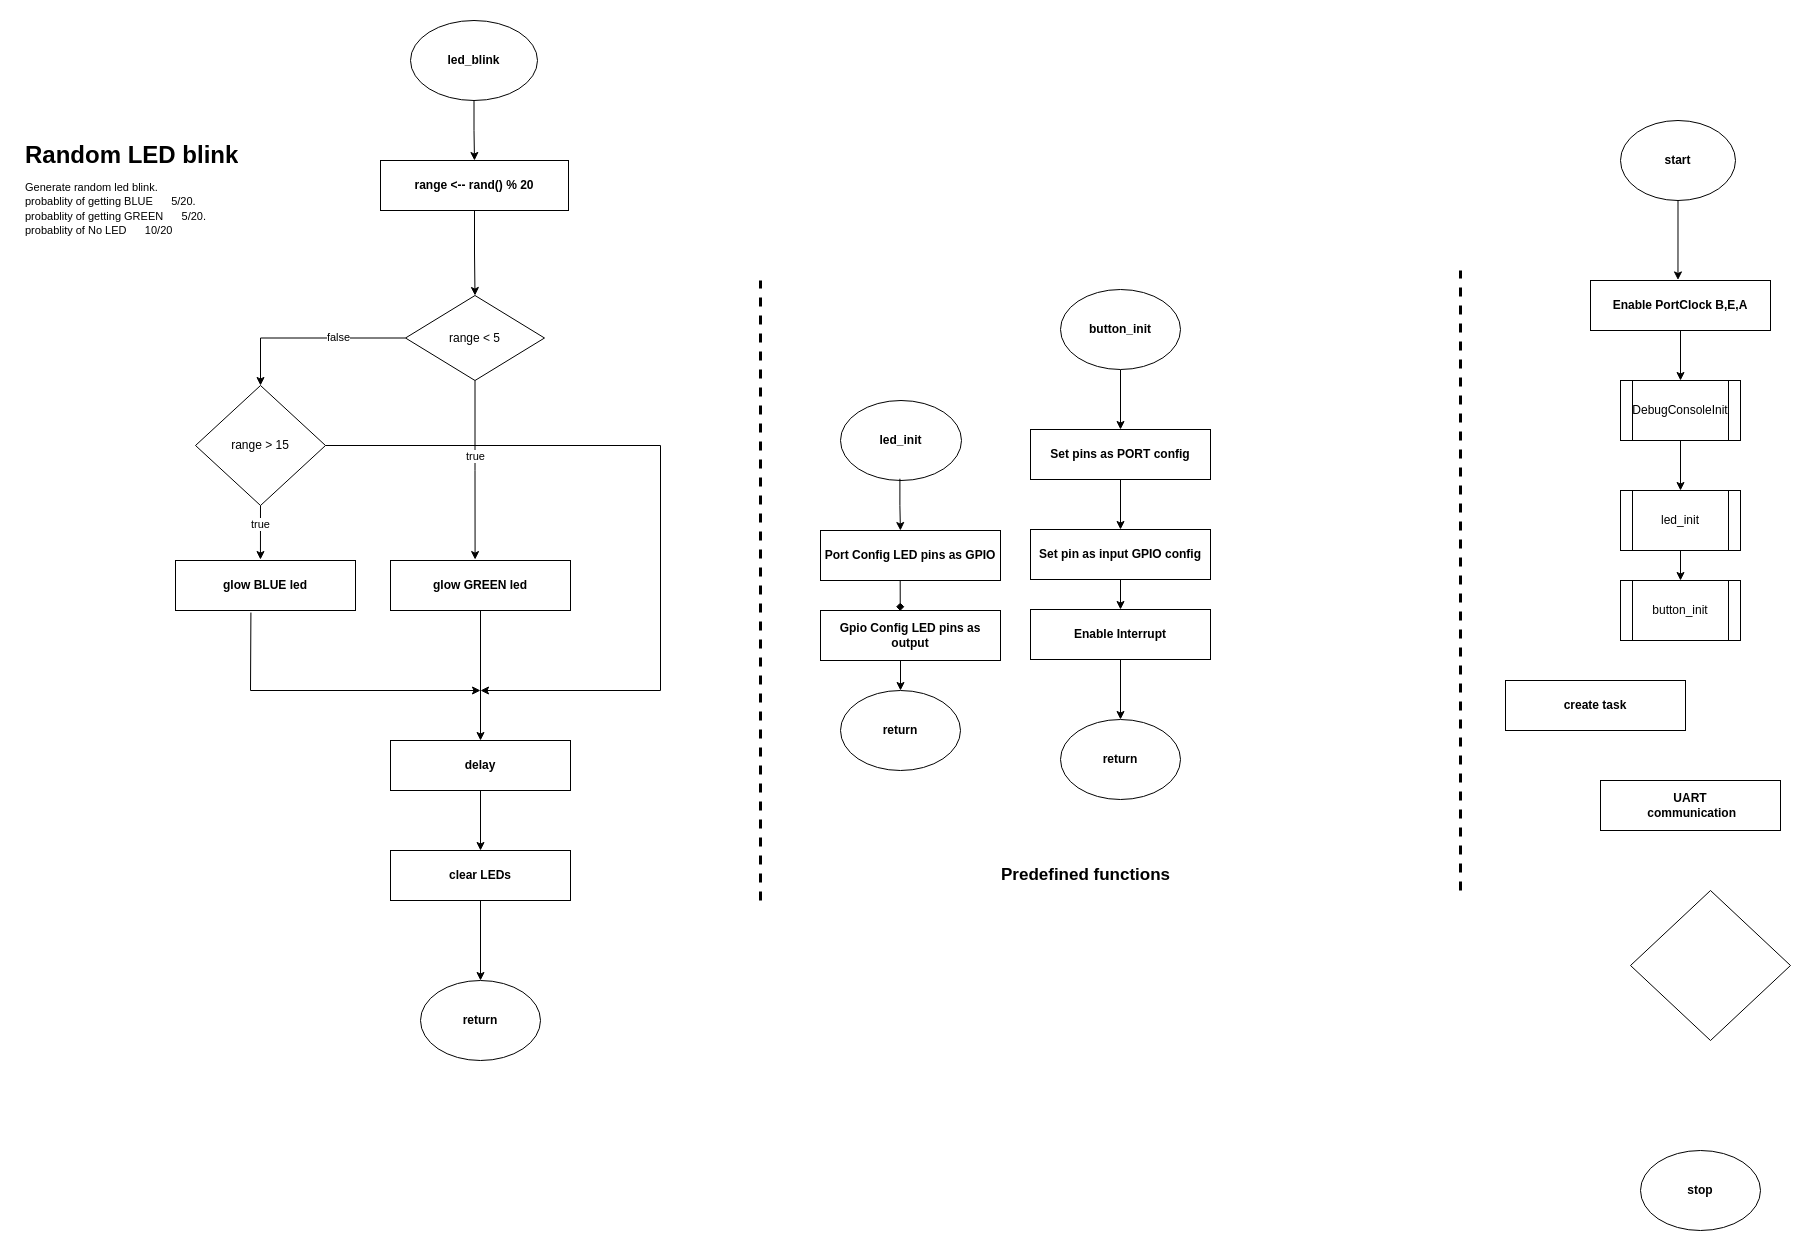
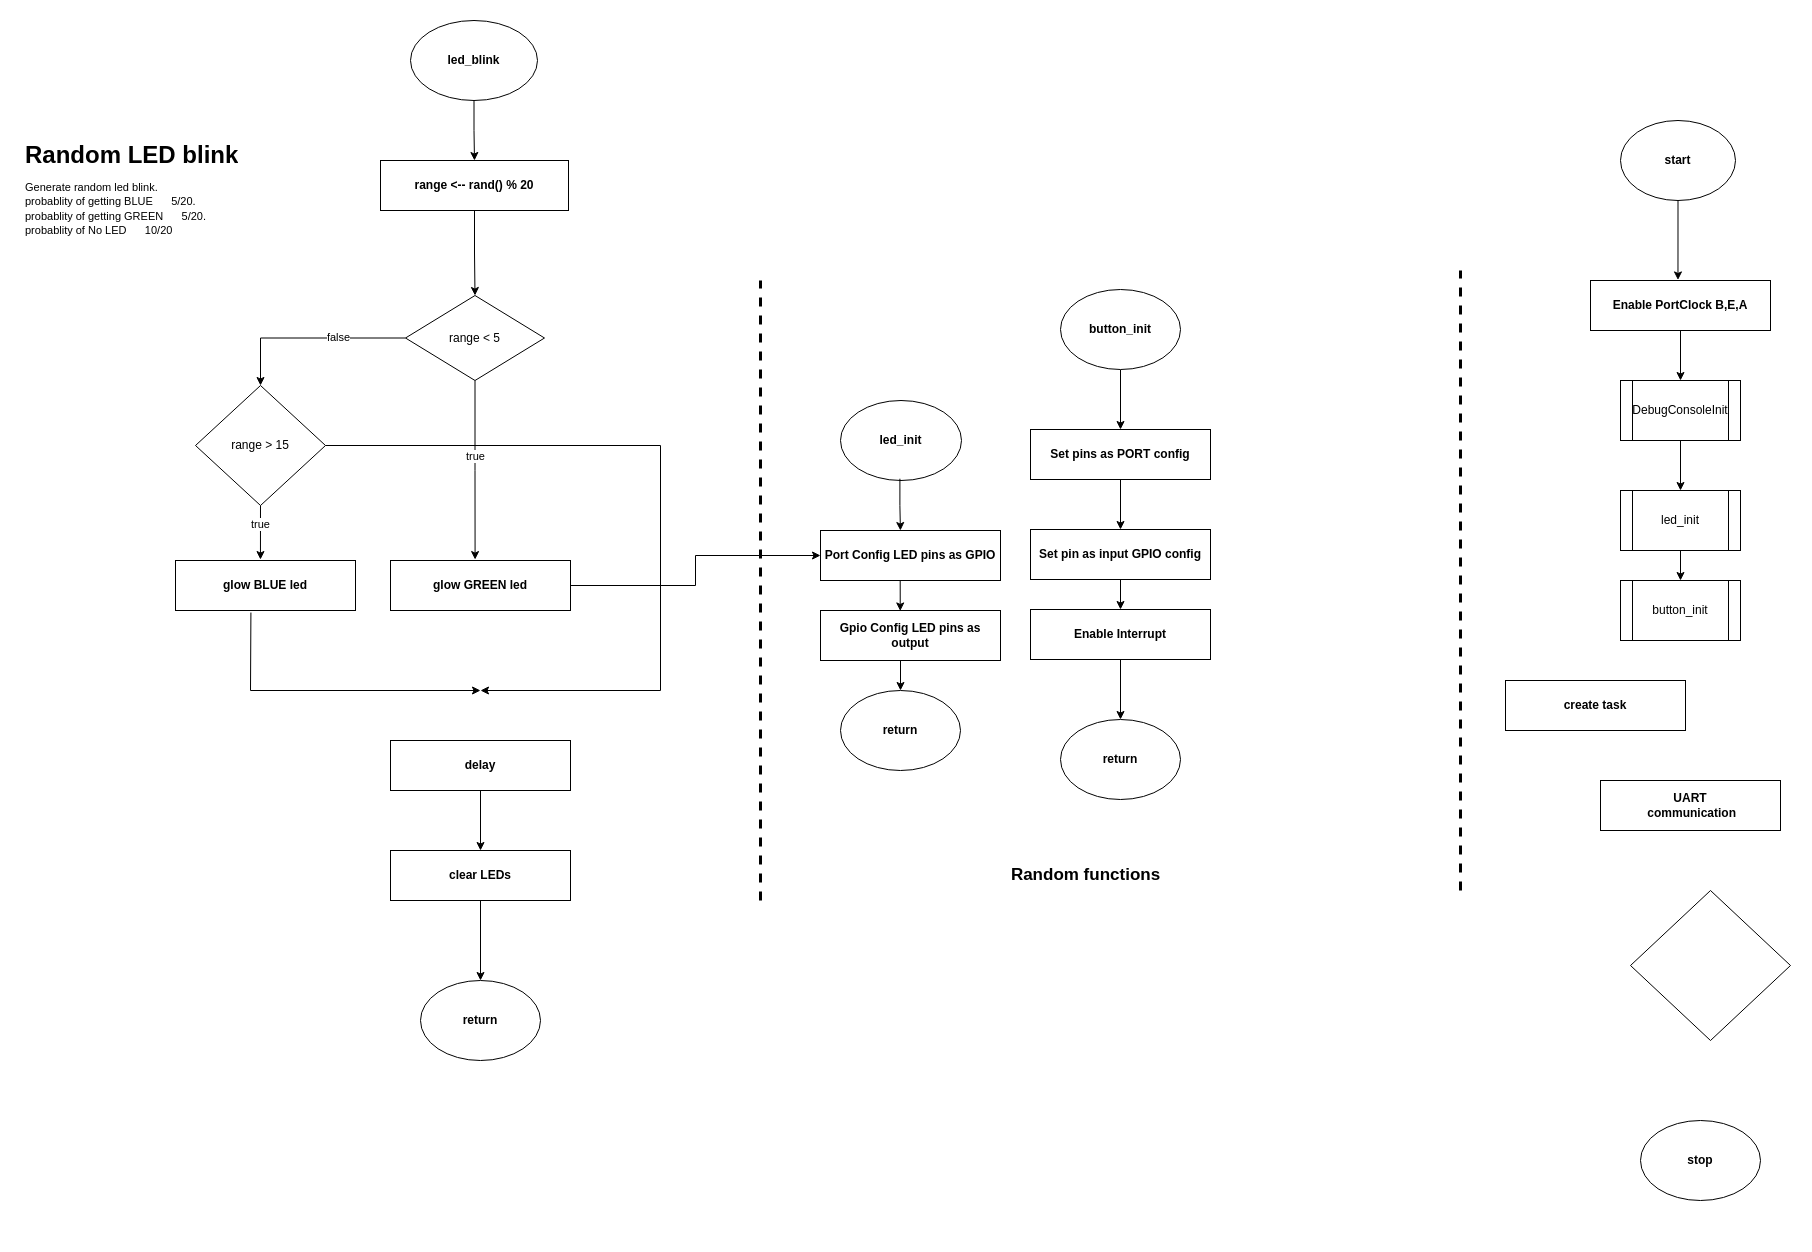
  <mxCell id="0" />
  <mxCell id="1" parent="0" />
  <mxCell id="2" value="led_init" style="ellipse;whiteSpace=wrap;html=1;fontSize=12;fontStyle=1" vertex="1" parent="1"><mxGeometry x="840" y="400" width="121" height="80" as="geometry" /></mxCell>
  <mxCell id="3" value="return" style="ellipse;whiteSpace=wrap;html=1;fontSize=12;fontStyle=1" vertex="1" parent="1"><mxGeometry x="840" y="690" width="120" height="80" as="geometry" /></mxCell>
  <mxCell id="4" style="edgeStyle=orthogonalEdgeStyle;rounded=0;orthogonalLoop=1;jettySize=auto;html=1;exitX=0.491;exitY=0.978;exitDx=0;exitDy=0;fontSize=12;fontStyle=1;entryX=0.444;entryY=0;entryDx=0;entryDy=0;entryPerimeter=0;exitPerimeter=0;" edge="1" parent="1" source="2" target="6"><mxGeometry relative="1" as="geometry"><mxPoint x="900" y="480" as="sourcePoint" /><mxPoint x="900" y="500" as="targetPoint" /></mxGeometry></mxCell>
- <mxCell id="5" style="edgeStyle=orthogonalEdgeStyle;rounded=0;orthogonalLoop=1;jettySize=auto;html=1;exitX=0.5;exitY=1;exitDx=0;exitDy=0;entryX=0.443;entryY=0.009;entryDx=0;entryDy=0;entryPerimeter=0;fontSize=12;fontStyle=1;endArrow=diamond;" edge="1" parent="1" source="6" target="8"><mxGeometry relative="1" as="geometry" /></mxCell>
+ <mxCell id="5" style="edgeStyle=orthogonalEdgeStyle;rounded=0;orthogonalLoop=1;jettySize=auto;html=1;exitX=0.5;exitY=1;exitDx=0;exitDy=0;entryX=0.443;entryY=0.009;entryDx=0;entryDy=0;entryPerimeter=0;fontSize=12;fontStyle=1" edge="1" parent="1" source="6" target="8"><mxGeometry relative="1" as="geometry" /></mxCell>
  <mxCell id="6" value="Port Config LED pins as GPIO" style="rounded=0;whiteSpace=wrap;html=1;fontSize=12;fontStyle=1" vertex="1" parent="1"><mxGeometry x="820" y="530" width="180" height="50" as="geometry" /></mxCell>
  <mxCell id="7" style="edgeStyle=orthogonalEdgeStyle;rounded=0;orthogonalLoop=1;jettySize=auto;html=1;exitX=0.5;exitY=1;exitDx=0;exitDy=0;entryX=0.5;entryY=0;entryDx=0;entryDy=0;fontSize=12;fontStyle=1" edge="1" parent="1" source="8" target="3"><mxGeometry relative="1" as="geometry" /></mxCell>
  <mxCell id="8" value="Gpio Config LED pins as output" style="rounded=0;whiteSpace=wrap;html=1;fontSize=12;fontStyle=1" vertex="1" parent="1"><mxGeometry x="820" y="610" width="180" height="50" as="geometry" /></mxCell>
  <mxCell id="9" value="" style="rhombus;whiteSpace=wrap;html=1;fontSize=12;fontStyle=1" vertex="1" parent="1"><mxGeometry x="1630" y="890" width="160" height="150" as="geometry" /></mxCell>
- <mxCell id="10" value="stop" style="ellipse;whiteSpace=wrap;html=1;fontSize=12;fontStyle=1" vertex="1" parent="1"><mxGeometry x="1640" y="1150" width="120" height="80" as="geometry" /></mxCell>
+ <mxCell id="10" value="stop" style="ellipse;whiteSpace=wrap;html=1;fontSize=12;fontStyle=1" vertex="1" parent="1"><mxGeometry x="1640" y="1120" width="120" height="80" as="geometry" /></mxCell>
  <mxCell id="11" value="" style="endArrow=none;dashed=1;html=1;strokeWidth=3;rounded=0;fontStyle=1;fontSize=12;" edge="1" parent="1"><mxGeometry width="50" height="50" relative="1" as="geometry"><mxPoint x="1460" y="890" as="sourcePoint" /><mxPoint x="1460" y="270" as="targetPoint" /></mxGeometry></mxCell>
  <mxCell id="12" value="" style="endArrow=none;dashed=1;html=1;strokeWidth=3;rounded=0;fontStyle=1;fontSize=12;" edge="1" parent="1"><mxGeometry width="50" height="50" relative="1" as="geometry"><mxPoint x="760" y="900" as="sourcePoint" /><mxPoint x="760" y="280" as="targetPoint" /></mxGeometry></mxCell>
- <mxCell id="13" value="Predefined functions" style="text;html=1;align=center;verticalAlign=middle;resizable=0;points=[];autosize=1;strokeColor=none;fillColor=none;fontSize=17;fontStyle=1" vertex="1" parent="1"><mxGeometry x="990" y="860" width="190" height="30" as="geometry" /></mxCell>
+ <mxCell id="13" value="Random functions" style="text;html=1;align=center;verticalAlign=middle;resizable=0;points=[];autosize=1;strokeColor=none;fillColor=none;fontSize=17;fontStyle=1" vertex="1" parent="1"><mxGeometry x="990" y="860" width="190" height="30" as="geometry" /></mxCell>
  <mxCell id="14" style="edgeStyle=orthogonalEdgeStyle;rounded=0;orthogonalLoop=1;jettySize=auto;html=1;exitX=0.5;exitY=1;exitDx=0;exitDy=0;entryX=0.5;entryY=0;entryDx=0;entryDy=0;" edge="1" parent="1" source="15" target="22"><mxGeometry relative="1" as="geometry" /></mxCell>
  <mxCell id="15" value="led_init" style="shape=process;whiteSpace=wrap;html=1;backgroundOutline=1;" vertex="1" parent="1"><mxGeometry x="1620" y="490" width="120" height="60" as="geometry" /></mxCell>
  <mxCell id="16" style="edgeStyle=orthogonalEdgeStyle;rounded=0;orthogonalLoop=1;jettySize=auto;html=1;exitX=0.5;exitY=1;exitDx=0;exitDy=0;" edge="1" parent="1" source="17" target="15"><mxGeometry relative="1" as="geometry" /></mxCell>
  <mxCell id="17" value="DebugConsoleInit" style="shape=process;whiteSpace=wrap;html=1;backgroundOutline=1;" vertex="1" parent="1"><mxGeometry x="1620" y="380" width="120" height="60" as="geometry" /></mxCell>
  <mxCell id="18" style="edgeStyle=orthogonalEdgeStyle;rounded=0;orthogonalLoop=1;jettySize=auto;html=1;exitX=0.5;exitY=1;exitDx=0;exitDy=0;entryX=0.486;entryY=-0.011;entryDx=0;entryDy=0;entryPerimeter=0;" edge="1" parent="1" source="19" target="38"><mxGeometry relative="1" as="geometry" /></mxCell>
  <mxCell id="19" value="start" style="ellipse;whiteSpace=wrap;html=1;fontSize=12;fontStyle=1" vertex="1" parent="1"><mxGeometry x="1620" y="120" width="115" height="80" as="geometry" /></mxCell>
  <mxCell id="20" value="create task" style="rounded=0;whiteSpace=wrap;html=1;fontSize=12;fontStyle=1" vertex="1" parent="1"><mxGeometry x="1505" y="680" width="180" height="50" as="geometry" /></mxCell>
  <mxCell id="21" value="UART&lt;br&gt;&amp;nbsp;communication" style="rounded=0;whiteSpace=wrap;html=1;fontSize=12;fontStyle=1" vertex="1" parent="1"><mxGeometry x="1600" y="780" width="180" height="50" as="geometry" /></mxCell>
  <mxCell id="22" value="button_init" style="shape=process;whiteSpace=wrap;html=1;backgroundOutline=1;" vertex="1" parent="1"><mxGeometry x="1620" y="580" width="120" height="60" as="geometry" /></mxCell>
  <mxCell id="23" style="edgeStyle=orthogonalEdgeStyle;rounded=0;orthogonalLoop=1;jettySize=auto;html=1;exitX=0.5;exitY=1;exitDx=0;exitDy=0;entryX=0.5;entryY=0;entryDx=0;entryDy=0;fontSize=12;fontStyle=1" edge="1" parent="1" source="24" target="27"><mxGeometry relative="1" as="geometry" /></mxCell>
  <mxCell id="24" value="button_init" style="ellipse;whiteSpace=wrap;html=1;fontSize=12;fontStyle=1" vertex="1" parent="1"><mxGeometry x="1060" y="289" width="120" height="80" as="geometry" /></mxCell>
  <mxCell id="25" value="return" style="ellipse;whiteSpace=wrap;html=1;fontSize=12;fontStyle=1" vertex="1" parent="1"><mxGeometry x="1060" y="719" width="120" height="80" as="geometry" /></mxCell>
  <mxCell id="26" style="edgeStyle=orthogonalEdgeStyle;rounded=0;orthogonalLoop=1;jettySize=auto;html=1;exitX=0.5;exitY=1;exitDx=0;exitDy=0;entryX=0.5;entryY=0;entryDx=0;entryDy=0;fontSize=12;fontStyle=1" edge="1" parent="1" source="27" target="29"><mxGeometry relative="1" as="geometry"><mxPoint x="1120.64" y="446.55" as="targetPoint" /></mxGeometry></mxCell>
  <mxCell id="27" value="Set pins as PORT config" style="rounded=0;whiteSpace=wrap;html=1;fontSize=12;fontStyle=1" vertex="1" parent="1"><mxGeometry x="1030" y="429" width="180" height="50" as="geometry" /></mxCell>
  <mxCell id="28" style="edgeStyle=orthogonalEdgeStyle;rounded=0;orthogonalLoop=1;jettySize=auto;html=1;exitX=0.5;exitY=1;exitDx=0;exitDy=0;entryX=0.5;entryY=0;entryDx=0;entryDy=0;fontSize=12;fontStyle=1" edge="1" parent="1" source="29" target="31"><mxGeometry relative="1" as="geometry" /></mxCell>
  <mxCell id="29" value="Set pin as input GPIO config" style="rounded=0;whiteSpace=wrap;html=1;fontSize=12;fontStyle=1" vertex="1" parent="1"><mxGeometry x="1030" y="529" width="180" height="50" as="geometry" /></mxCell>
  <mxCell id="30" style="edgeStyle=orthogonalEdgeStyle;rounded=0;orthogonalLoop=1;jettySize=auto;html=1;exitX=0.5;exitY=1;exitDx=0;exitDy=0;entryX=0.5;entryY=0;entryDx=0;entryDy=0;fontSize=12;fontStyle=1" edge="1" parent="1" source="31" target="25"><mxGeometry relative="1" as="geometry" /></mxCell>
  <mxCell id="31" value="Enable Interrupt" style="rounded=0;whiteSpace=wrap;html=1;fontSize=12;fontStyle=1" vertex="1" parent="1"><mxGeometry x="1030" y="609" width="180" height="50" as="geometry" /></mxCell>
  <mxCell id="32" style="edgeStyle=orthogonalEdgeStyle;rounded=0;orthogonalLoop=1;jettySize=auto;html=1;exitX=0.5;exitY=1;exitDx=0;exitDy=0;" edge="1" parent="1" source="33" target="36"><mxGeometry relative="1" as="geometry" /></mxCell>
  <mxCell id="33" value="led_blink" style="ellipse;whiteSpace=wrap;html=1;fontSize=12;fontStyle=1" vertex="1" parent="1"><mxGeometry x="410" y="20" width="127" height="80" as="geometry" /></mxCell>
  <mxCell id="34" value="return" style="ellipse;whiteSpace=wrap;html=1;fontSize=12;fontStyle=1" vertex="1" parent="1"><mxGeometry x="420" y="980" width="120" height="80" as="geometry" /></mxCell>
  <mxCell id="35" style="edgeStyle=orthogonalEdgeStyle;rounded=0;orthogonalLoop=1;jettySize=auto;html=1;exitX=0.5;exitY=1;exitDx=0;exitDy=0;entryX=0.5;entryY=0;entryDx=0;entryDy=0;fontSize=12;fontStyle=1" edge="1" parent="1" source="36" target="43"><mxGeometry relative="1" as="geometry"><mxPoint x="479.74" y="270.45" as="targetPoint" /></mxGeometry></mxCell>
  <mxCell id="36" value="range &amp;lt;-- rand() % 20" style="rounded=0;whiteSpace=wrap;html=1;fontSize=12;fontStyle=1" vertex="1" parent="1"><mxGeometry x="380" y="160" width="188" height="50" as="geometry" /></mxCell>
  <mxCell id="37" style="edgeStyle=orthogonalEdgeStyle;rounded=0;orthogonalLoop=1;jettySize=auto;html=1;exitX=0.5;exitY=1;exitDx=0;exitDy=0;entryX=0.5;entryY=0;entryDx=0;entryDy=0;" edge="1" parent="1" source="38" target="17"><mxGeometry relative="1" as="geometry" /></mxCell>
  <mxCell id="38" value="Enable PortClock B,E,A" style="rounded=0;whiteSpace=wrap;html=1;fontSize=12;fontStyle=1" vertex="1" parent="1"><mxGeometry x="1590" y="280" width="180" height="50" as="geometry" /></mxCell>
  <mxCell id="39" style="edgeStyle=orthogonalEdgeStyle;rounded=0;orthogonalLoop=1;jettySize=auto;html=1;exitX=0;exitY=0.5;exitDx=0;exitDy=0;entryX=0.5;entryY=0;entryDx=0;entryDy=0;" edge="1" parent="1" source="43" target="47"><mxGeometry relative="1" as="geometry"><mxPoint x="330" y="355" as="targetPoint" /></mxGeometry></mxCell>
  <mxCell id="40" value="false" style="edgeLabel;html=1;align=center;verticalAlign=middle;resizable=0;points=[];" vertex="1" connectable="0" parent="39"><mxGeometry x="-0.291" y="-1" relative="1" as="geometry"><mxPoint as="offset" /></mxGeometry></mxCell>
  <mxCell id="41" style="edgeStyle=orthogonalEdgeStyle;rounded=0;orthogonalLoop=1;jettySize=auto;html=1;exitX=0.5;exitY=1;exitDx=0;exitDy=0;entryX=0.47;entryY=-0.019;entryDx=0;entryDy=0;entryPerimeter=0;" edge="1" parent="1" source="43" target="44"><mxGeometry relative="1" as="geometry" /></mxCell>
  <mxCell id="42" value="true" style="edgeLabel;html=1;align=center;verticalAlign=middle;resizable=0;points=[];" vertex="1" connectable="0" parent="41"><mxGeometry x="-0.166" relative="1" as="geometry"><mxPoint as="offset" /></mxGeometry></mxCell>
  <mxCell id="43" value="range &amp;lt; 5" style="rhombus;whiteSpace=wrap;html=1;" vertex="1" parent="1"><mxGeometry x="405" y="295" width="139" height="85" as="geometry" /></mxCell>
  <mxCell id="44" value="glow GREEN led" style="rounded=0;whiteSpace=wrap;html=1;fontSize=12;fontStyle=1" vertex="1" parent="1"><mxGeometry x="390" y="560" width="180" height="50" as="geometry" /></mxCell>
  <mxCell id="45" style="edgeStyle=orthogonalEdgeStyle;rounded=0;orthogonalLoop=1;jettySize=auto;html=1;exitX=0.5;exitY=1;exitDx=0;exitDy=0;entryX=0.472;entryY=-0.019;entryDx=0;entryDy=0;entryPerimeter=0;" edge="1" parent="1" source="47" target="48"><mxGeometry relative="1" as="geometry" /></mxCell>
  <mxCell id="46" value="true" style="edgeLabel;html=1;align=center;verticalAlign=middle;resizable=0;points=[];" vertex="1" connectable="0" parent="45"><mxGeometry x="-0.297" relative="1" as="geometry"><mxPoint as="offset" /></mxGeometry></mxCell>
  <mxCell id="47" value="range &amp;gt; 15" style="rhombus;whiteSpace=wrap;html=1;" vertex="1" parent="1"><mxGeometry x="195" y="385" width="130" height="120" as="geometry" /></mxCell>
  <mxCell id="48" value="glow BLUE led" style="rounded=0;whiteSpace=wrap;html=1;fontSize=12;fontStyle=1" vertex="1" parent="1"><mxGeometry x="175" y="560" width="180" height="50" as="geometry" /></mxCell>
- <mxCell id="49" style="edgeStyle=orthogonalEdgeStyle;rounded=0;orthogonalLoop=1;jettySize=auto;html=1;" edge="1" parent="1" source="44" target="52"><mxGeometry relative="1" as="geometry"><mxPoint x="480" y="750" as="sourcePoint" /></mxGeometry></mxCell>
+ <mxCell id="49" style="edgeStyle=orthogonalEdgeStyle;rounded=0;orthogonalLoop=1;jettySize=auto;html=1;" edge="1" parent="1" source="44" target="6"><mxGeometry relative="1" as="geometry"><mxPoint x="480" y="750" as="sourcePoint" /></mxGeometry></mxCell>
  <mxCell id="50" value="&lt;h1&gt;Random LED blink&lt;/h1&gt;&lt;p style=&quot;line-height: 30%; font-size: 11px;&quot;&gt;&lt;font style=&quot;font-size: 11px;&quot;&gt;Generate random led blink.&lt;/font&gt;&lt;/p&gt;&lt;p style=&quot;line-height: 30%; font-size: 11px;&quot;&gt;&lt;font style=&quot;font-size: 11px;&quot;&gt;&lt;span style=&quot;background-color: initial;&quot;&gt;probablity of getting BLUE&amp;nbsp;&amp;nbsp;&lt;/span&gt;&lt;span style=&quot;background-color: initial;&quot;&gt;&amp;nbsp;&amp;nbsp;&amp;nbsp;&amp;nbsp;&lt;/span&gt;&lt;span style=&quot;background-color: initial;&quot;&gt;5/20.&lt;/span&gt;&lt;/font&gt;&lt;/p&gt;&lt;p style=&quot;line-height: 30%; font-size: 11px;&quot;&gt;&lt;font style=&quot;font-size: 11px;&quot;&gt;&lt;span style=&quot;background-color: initial;&quot;&gt;probablity of getting GREEN&amp;nbsp;&amp;nbsp;&lt;/span&gt;&lt;span style=&quot;background-color: initial;&quot;&gt;&amp;nbsp;&amp;nbsp;&amp;nbsp;&amp;nbsp;&lt;/span&gt;&lt;span style=&quot;background-color: initial;&quot;&gt;5/20.&lt;/span&gt;&lt;/font&gt;&lt;/p&gt;&lt;p style=&quot;line-height: 30%; font-size: 11px;&quot;&gt;&lt;font style=&quot;font-size: 11px;&quot;&gt;&lt;span style=&quot;background-color: initial;&quot;&gt;probablity of No LED&amp;nbsp;&amp;nbsp;&lt;/span&gt;&lt;span style=&quot;background-color: initial; white-space: pre;&quot;&gt;&amp;nbsp;&amp;nbsp;&amp;nbsp;&amp;nbsp;10&lt;/span&gt;&lt;span style=&quot;background-color: initial;&quot;&gt;/20&lt;/span&gt;&lt;/font&gt;&lt;/p&gt;" style="text;html=1;strokeColor=none;fillColor=none;spacing=5;spacingTop=-20;whiteSpace=wrap;overflow=hidden;rounded=0;" vertex="1" parent="1"><mxGeometry x="20" y="135" width="340" height="125" as="geometry" /></mxCell>
  <mxCell id="51" style="edgeStyle=orthogonalEdgeStyle;rounded=0;orthogonalLoop=1;jettySize=auto;html=1;exitX=0.5;exitY=1;exitDx=0;exitDy=0;entryX=0.5;entryY=0;entryDx=0;entryDy=0;" edge="1" parent="1" source="52" target="54"><mxGeometry relative="1" as="geometry" /></mxCell>
  <mxCell id="52" value="delay" style="rounded=0;whiteSpace=wrap;html=1;fontSize=12;fontStyle=1" vertex="1" parent="1"><mxGeometry x="390" y="740" width="180" height="50" as="geometry" /></mxCell>
  <mxCell id="53" style="edgeStyle=orthogonalEdgeStyle;rounded=0;orthogonalLoop=1;jettySize=auto;html=1;exitX=0.5;exitY=1;exitDx=0;exitDy=0;entryX=0.5;entryY=0;entryDx=0;entryDy=0;" edge="1" parent="1" source="54" target="34"><mxGeometry relative="1" as="geometry" /></mxCell>
  <mxCell id="54" value="clear LEDs" style="rounded=0;whiteSpace=wrap;html=1;fontSize=12;fontStyle=1" vertex="1" parent="1"><mxGeometry x="390" y="850" width="180" height="50" as="geometry" /></mxCell>
  <mxCell id="55" value="" style="endArrow=classic;html=1;rounded=0;exitX=1;exitY=0.5;exitDx=0;exitDy=0;" edge="1" parent="1" source="47"><mxGeometry width="50" height="50" relative="1" as="geometry"><mxPoint x="710" y="530" as="sourcePoint" /><mxPoint x="480" y="690" as="targetPoint" /><Array as="points"><mxPoint x="660" y="445" /><mxPoint x="660" y="690" /></Array></mxGeometry></mxCell>
  <mxCell id="56" value="" style="endArrow=classic;html=1;rounded=0;exitX=0.419;exitY=1.041;exitDx=0;exitDy=0;exitPerimeter=0;" edge="1" parent="1" source="48"><mxGeometry width="50" height="50" relative="1" as="geometry"><mxPoint x="710" y="530" as="sourcePoint" /><mxPoint x="480" y="690" as="targetPoint" /><Array as="points"><mxPoint x="250" y="690" /></Array></mxGeometry></mxCell>
